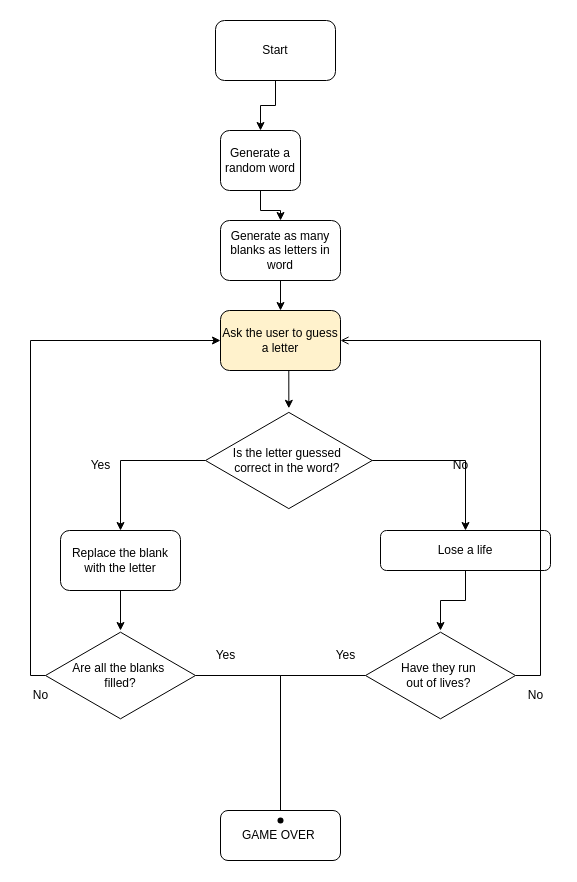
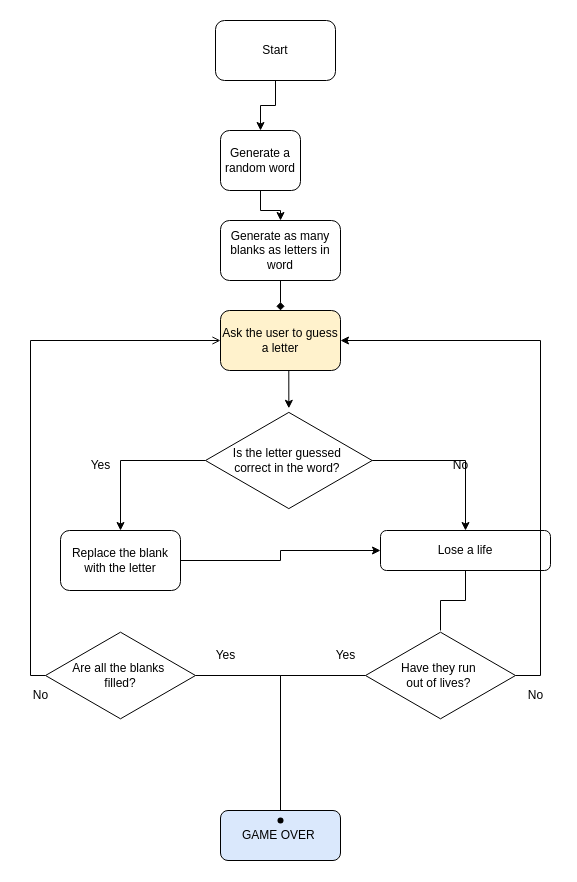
  <mxCell id="0" />
  <mxCell id="1" parent="0" />
  <mxCell id="2" style="edgeStyle=orthogonalEdgeStyle;rounded=0;orthogonalLoop=1;jettySize=auto;html=1;exitX=0.5;exitY=1;exitDx=0;exitDy=0;entryX=0.5;entryY=0;entryDx=0;entryDy=0;" edge="1" parent="1" source="3" target="5"><mxGeometry relative="1" as="geometry" /></mxCell>
  <mxCell id="3" value="Start" style="rounded=1;whiteSpace=wrap;html=1;" vertex="1" parent="1"><mxGeometry x="215" y="20" width="120" height="60" as="geometry" /></mxCell>
  <mxCell id="4" value="" style="edgeStyle=orthogonalEdgeStyle;rounded=0;orthogonalLoop=1;jettySize=auto;html=1;" edge="1" parent="1" source="5" target="7"><mxGeometry relative="1" as="geometry" /></mxCell>
  <mxCell id="5" value="Generate a random word" style="rounded=1;whiteSpace=wrap;html=1;" vertex="1" parent="1"><mxGeometry x="220" y="130" width="80" height="60" as="geometry" /></mxCell>
- <mxCell id="6" style="edgeStyle=orthogonalEdgeStyle;rounded=0;orthogonalLoop=1;jettySize=auto;html=1;exitX=0.5;exitY=1;exitDx=0;exitDy=0;entryX=0.5;entryY=0;entryDx=0;entryDy=0;" edge="1" parent="1" source="7" target="8"><mxGeometry relative="1" as="geometry" /></mxCell>
+ <mxCell id="6" style="edgeStyle=orthogonalEdgeStyle;rounded=0;orthogonalLoop=1;jettySize=auto;html=1;exitX=0.5;exitY=1;exitDx=0;exitDy=0;entryX=0.5;entryY=0;entryDx=0;entryDy=0;endArrow=diamond;" edge="1" parent="1" source="7" target="8"><mxGeometry relative="1" as="geometry" /></mxCell>
  <mxCell id="7" value="Generate as many blanks as letters in word" style="rounded=1;whiteSpace=wrap;html=1;" vertex="1" parent="1"><mxGeometry x="220" y="220" width="120" height="60" as="geometry" /></mxCell>
  <mxCell id="8" value="Ask the user to guess a letter" style="rounded=1;whiteSpace=wrap;html=1;fillColor=#fff2cc;" vertex="1" parent="1"><mxGeometry x="220" y="310" width="120" height="60" as="geometry" /></mxCell>
  <mxCell id="9" style="edgeStyle=orthogonalEdgeStyle;rounded=0;orthogonalLoop=1;jettySize=auto;html=1;" edge="1" parent="1" source="11" target="13"><mxGeometry relative="1" as="geometry" /></mxCell>
  <mxCell id="10" style="edgeStyle=orthogonalEdgeStyle;rounded=0;orthogonalLoop=1;jettySize=auto;html=1;entryX=0.5;entryY=0;entryDx=0;entryDy=0;" edge="1" parent="1" source="11" target="15"><mxGeometry relative="1" as="geometry"><mxPoint x="440" y="620" as="targetPoint" /></mxGeometry></mxCell>
  <mxCell id="11" value="Is the letter guessed&amp;nbsp;&lt;div&gt;correct in the word?&amp;nbsp;&lt;/div&gt;" style="html=1;whiteSpace=wrap;aspect=fixed;shape=isoRectangle;" vertex="1" parent="1"><mxGeometry x="205" y="410" width="166.67" height="100" as="geometry" /></mxCell>
- <mxCell id="12" value="" style="edgeStyle=orthogonalEdgeStyle;rounded=0;orthogonalLoop=1;jettySize=auto;html=1;" edge="1" parent="1" source="13" target="18"><mxGeometry relative="1" as="geometry" /></mxCell>
+ <mxCell id="12" value="" style="edgeStyle=orthogonalEdgeStyle;rounded=0;orthogonalLoop=1;jettySize=auto;html=1;" edge="1" parent="1" source="13" target="15"><mxGeometry relative="1" as="geometry" /></mxCell>
  <mxCell id="13" value="Replace the blank with the letter" style="rounded=1;whiteSpace=wrap;html=1;" vertex="1" parent="1"><mxGeometry x="60" y="530" width="120" height="60" as="geometry" /></mxCell>
- <mxCell id="14" value="" style="edgeStyle=orthogonalEdgeStyle;rounded=0;orthogonalLoop=1;jettySize=auto;html=1;" edge="1" parent="1" source="15" target="21"><mxGeometry relative="1" as="geometry" /></mxCell>
+ <mxCell id="14" value="" style="edgeStyle=orthogonalEdgeStyle;rounded=0;orthogonalLoop=1;jettySize=auto;html=1;endArrow=none;" edge="1" parent="1" source="15" target="21"><mxGeometry relative="1" as="geometry" /></mxCell>
  <mxCell id="15" value="Lose a life" style="rounded=1;whiteSpace=wrap;html=1;" vertex="1" parent="1"><mxGeometry x="380" y="530" width="170" height="40" as="geometry" /></mxCell>
  <mxCell id="16" style="edgeStyle=orthogonalEdgeStyle;rounded=0;orthogonalLoop=1;jettySize=auto;html=1;" edge="1" parent="1" source="18" target="23"><mxGeometry relative="1" as="geometry" /></mxCell>
- <mxCell id="17" style="edgeStyle=orthogonalEdgeStyle;rounded=0;orthogonalLoop=1;jettySize=auto;html=1;entryX=0;entryY=0.5;entryDx=0;entryDy=0;" edge="1" parent="1" source="18" target="8"><mxGeometry relative="1" as="geometry"><Array as="points"><mxPoint x="30" y="675" /><mxPoint x="30" y="340" /></Array></mxGeometry></mxCell>
+ <mxCell id="17" style="edgeStyle=orthogonalEdgeStyle;rounded=0;orthogonalLoop=1;jettySize=auto;html=1;entryX=0;entryY=0.5;entryDx=0;entryDy=0;endArrow=open;" edge="1" parent="1" source="18" target="8"><mxGeometry relative="1" as="geometry"><Array as="points"><mxPoint x="30" y="675" /><mxPoint x="30" y="340" /></Array></mxGeometry></mxCell>
  <mxCell id="18" value="Are all the blanks&amp;nbsp;&lt;div&gt;filled?&lt;/div&gt;" style="html=1;whiteSpace=wrap;aspect=fixed;shape=isoRectangle;" vertex="1" parent="1"><mxGeometry x="45" y="630" width="150" height="90" as="geometry" /></mxCell>
  <mxCell id="19" style="edgeStyle=orthogonalEdgeStyle;rounded=0;orthogonalLoop=1;jettySize=auto;html=1;" edge="1" parent="1" source="21" target="23"><mxGeometry relative="1" as="geometry" /></mxCell>
- <mxCell id="20" style="edgeStyle=orthogonalEdgeStyle;rounded=0;orthogonalLoop=1;jettySize=auto;html=1;entryX=1;entryY=0.5;entryDx=0;entryDy=0;endArrow=open;" edge="1" parent="1" source="21" target="8"><mxGeometry relative="1" as="geometry"><Array as="points"><mxPoint x="540" y="675" /><mxPoint x="540" y="340" /></Array></mxGeometry></mxCell>
+ <mxCell id="20" style="edgeStyle=orthogonalEdgeStyle;rounded=0;orthogonalLoop=1;jettySize=auto;html=1;entryX=1;entryY=0.5;entryDx=0;entryDy=0;" edge="1" parent="1" source="21" target="8"><mxGeometry relative="1" as="geometry"><Array as="points"><mxPoint x="540" y="675" /><mxPoint x="540" y="340" /></Array></mxGeometry></mxCell>
  <mxCell id="21" value="Have they run&amp;nbsp;&lt;div&gt;out of lives?&amp;nbsp;&lt;/div&gt;" style="html=1;whiteSpace=wrap;aspect=fixed;shape=isoRectangle;" vertex="1" parent="1"><mxGeometry x="365" y="630" width="150" height="90" as="geometry" /></mxCell>
- <mxCell id="22" value="GAME OVER&amp;nbsp;" style="rounded=1;whiteSpace=wrap;html=1;" vertex="1" parent="1"><mxGeometry x="220" y="810" width="120" height="50" as="geometry" /></mxCell>
+ <mxCell id="22" value="GAME OVER&amp;nbsp;" style="rounded=1;whiteSpace=wrap;html=1;fillColor=#dae8fc;" vertex="1" parent="1"><mxGeometry x="220" y="810" width="120" height="50" as="geometry" /></mxCell>
  <mxCell id="23" value="" style="shape=waypoint;sketch=0;size=6;pointerEvents=1;points=[];fillColor=default;resizable=0;rotatable=0;perimeter=centerPerimeter;snapToPoint=1;" vertex="1" parent="1"><mxGeometry x="270" y="810" width="20" height="20" as="geometry" /></mxCell>
  <mxCell id="24" style="edgeStyle=orthogonalEdgeStyle;rounded=0;orthogonalLoop=1;jettySize=auto;html=1;entryX=0.5;entryY=0.05;entryDx=0;entryDy=0;entryPerimeter=0;" edge="1" parent="1" source="23" target="23"><mxGeometry relative="1" as="geometry" /></mxCell>
  <mxCell id="25" style="edgeStyle=orthogonalEdgeStyle;rounded=0;orthogonalLoop=1;jettySize=auto;html=1;exitX=0.5;exitY=1;exitDx=0;exitDy=0;entryX=0.5;entryY=-0.022;entryDx=0;entryDy=0;entryPerimeter=0;" edge="1" parent="1" source="8" target="11"><mxGeometry relative="1" as="geometry"><mxPoint x="281" y="400" as="targetPoint" /></mxGeometry></mxCell>
  <mxCell id="26" value="Yes" style="text;html=1;align=center;verticalAlign=middle;resizable=0;points=[];autosize=1;strokeColor=none;fillColor=none;" vertex="1" parent="1"><mxGeometry x="80" y="450" width="40" height="30" as="geometry" /></mxCell>
  <mxCell id="27" value="No" style="text;html=1;align=center;verticalAlign=middle;resizable=0;points=[];autosize=1;strokeColor=none;fillColor=none;" vertex="1" parent="1"><mxGeometry x="440" y="450" width="40" height="30" as="geometry" /></mxCell>
  <mxCell id="28" value="Yes" style="text;html=1;align=center;verticalAlign=middle;resizable=0;points=[];autosize=1;strokeColor=none;fillColor=none;" vertex="1" parent="1"><mxGeometry x="205" y="640" width="40" height="30" as="geometry" /></mxCell>
  <mxCell id="29" value="Yes" style="text;html=1;align=center;verticalAlign=middle;resizable=0;points=[];autosize=1;strokeColor=none;fillColor=none;" vertex="1" parent="1"><mxGeometry x="325" y="640" width="40" height="30" as="geometry" /></mxCell>
  <mxCell id="30" value="No" style="text;html=1;align=center;verticalAlign=middle;resizable=0;points=[];autosize=1;strokeColor=none;fillColor=none;" vertex="1" parent="1"><mxGeometry x="515" y="680" width="40" height="30" as="geometry" /></mxCell>
  <mxCell id="31" value="No" style="text;html=1;align=center;verticalAlign=middle;resizable=0;points=[];autosize=1;strokeColor=none;fillColor=none;" vertex="1" parent="1"><mxGeometry x="20" y="680" width="40" height="30" as="geometry" /></mxCell>
